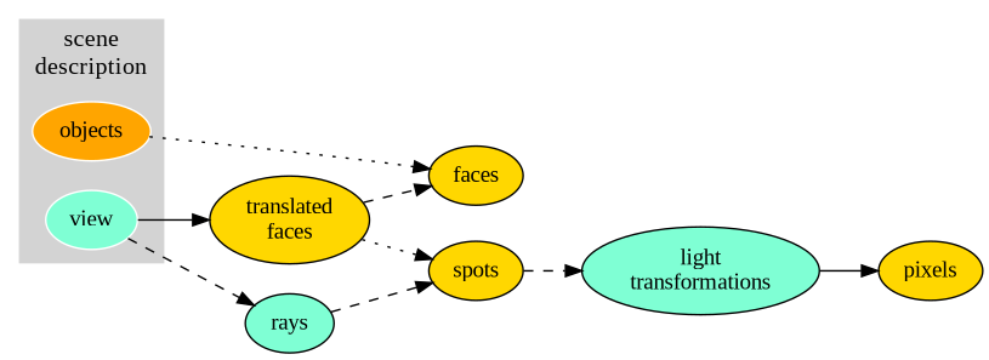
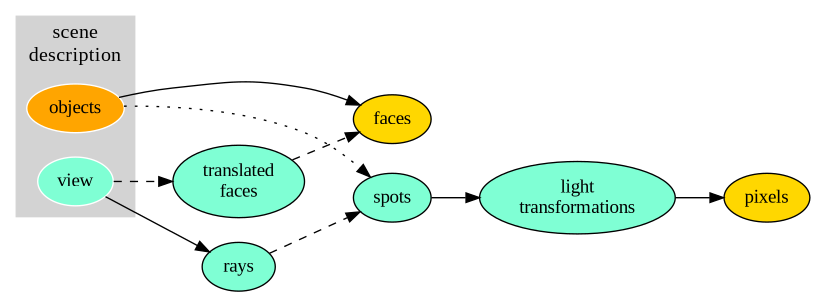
  digraph {
    fontname="Liberation Serif"
    fontsize=15
    rankdir=LR
    splines=true
    node [fillcolor=gold fontname="Liberation Serif" style=filled]
    edge [fontname="Liberation Serif" style=solid]
    objects [color=white fillcolor=orange]
    view [color=white fillcolor=aquamarine]
    faces
-   "translated\nfaces"
+   "translated\nfaces" [fillcolor=aquamarine]
    rays [fillcolor=aquamarine]
-   spots
+   spots [fillcolor=aquamarine]
    "light\ntransformations" [fillcolor=aquamarine]
    pixels
    subgraph cluster_1 {
      color=lightgrey
      label="scene\ndescription"
      style=filled
      objects
      view
    }
-   objects -> faces [style=dotted]
-   view -> "translated\nfaces"
-   view -> rays [style=dashed]
+   objects -> faces
+   view -> "translated\nfaces" [style=dashed]
+   view -> rays
    "translated\nfaces" -> faces [style=dashed]
-   "translated\nfaces" -> spots [style=dotted]
+   objects -> spots [style=dotted]
    rays -> spots [style=dashed]
-   spots -> "light\ntransformations" [style=dashed]
+   spots -> "light\ntransformations"
    "light\ntransformations" -> pixels
  }
